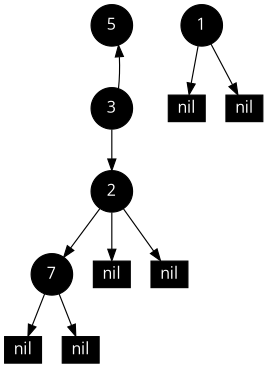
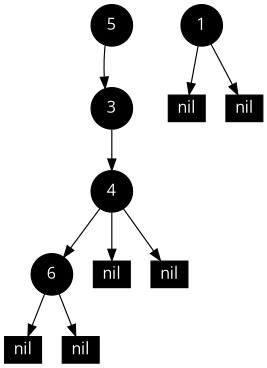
  digraph {
    fontname="Open Sans"
    node [fillcolor=black fontcolor=white fontname="Open Sans" style=filled shape=box]
    edge [fontname="Open Sans"]
    5 [width=0.5 shape=""]
    3 [width=0.5 shape=""]
-   4 [width=0.5 label=2 shape=""]
-   6 [width=0.5 label=7 shape=""]
+   4 [width=0.5 shape=""]
+   6 [width=0.5 shape=""]
    n5 [height=0.2 label=nil width=0.3]
    n6 [height=0.2 label=nil width=0.3]
    1 [width=0.5 shape=""]
    n8 [height=0.2 label=nil width=0.3]
    n9 [height=0.2 label=nil width=0.3]
    n10 [height=0.2 label=nil width=0.3]
    n11 [height=0.2 label=nil width=0.3]
-   3 -> 5
+   5 -> 3
    3 -> 4
    4 -> 6
    4 -> n10
    4 -> n11
    6 -> n5
    6 -> n6
    1 -> n8
    1 -> n9
  }
